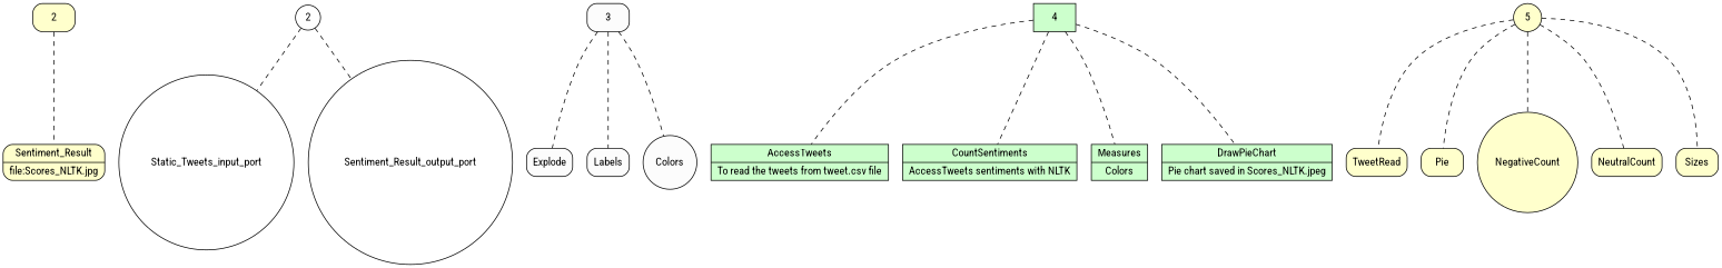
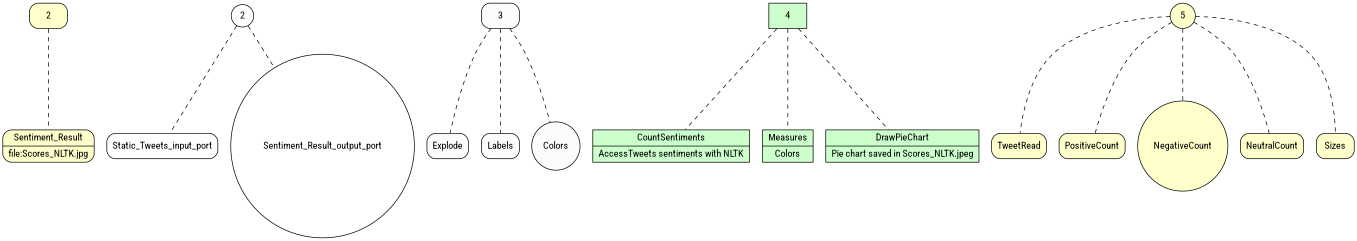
  graph {
    fontname="Roboto Condensed"
    rankdir=TB
    node [fillcolor="#FFFFCC" fontname="Roboto Condensed" peripheries=1 shape=record style="rounded,filled"]
    edge [fontname="Roboto Condensed" style=dashed]
    n1 [label=2 rankdir=LR]
    n2 [label="{<f0> Sentiment_Result |<f1> file\:Scores_NLTK.jpg}" rankdir=LR]
    n3 [fillcolor="#FFFFFF" label=2 shape=circle width=0.2]
-   n4 [fillcolor="#FFFFFF" label=Static_Tweets_input_port shape=circle width=0.2]
+   n4 [fillcolor="#FFFFFF" label=Static_Tweets_input_port shape=box width=0.2]
    n5 [fillcolor="#FFFFFF" label=Sentiment_Result_output_port shape=circle width=0.2]
    n6 [fillcolor="#FCFCFC" label=3 shape=box]
    n7 [fillcolor="#FCFCFC" label=Explode shape=box]
    n8 [fillcolor="#FCFCFC" label=Labels shape=box]
    n9 [fillcolor="#FCFCFC" label=Colors shape=circle]
    n10 [fillcolor="#CCFFCC" label=4 rankdir=LR style=filled]
-   n11 [fillcolor="#CCFFCC" label="{<f0> AccessTweets |<f1> To read the tweets from tweet.csv file}" rankdir=LR style=filled]
    n12 [fillcolor="#CCFFCC" label="{<f0> CountSentiments |<f1> AccessTweets sentiments with NLTK}" rankdir=LR style=filled]
    n13 [fillcolor="#CCFFCC" label="{<f0> Measures |<f1> Colors}" rankdir=LR style=filled]
    n14 [fillcolor="#CCFFCC" label="{<f0> DrawPieChart |<f1> Pie chart saved in Scores_NLTK.jpeg}" rankdir=LR style=filled]
    n15 [label=5 shape=circle]
    n16 [label=TweetRead shape=box]
-   n17 [label=Pie shape=box]
+   n17 [label=PositiveCount shape=box]
    n18 [label=NegativeCount shape=circle]
    n19 [label=NeutralCount shape=box]
    n20 [label=Sizes shape=box]
    n1 -- n2
    n3 -- n4
    n3 -- n5
    n6 -- n7
    n6 -- n8
    n6 -- n9
-   n10 -- n11
    n10 -- n12
    n10 -- n13
    n10 -- n14
    n15 -- n16
    n15 -- n17
    n15 -- n18
    n15 -- n19
    n15 -- n20
  }
